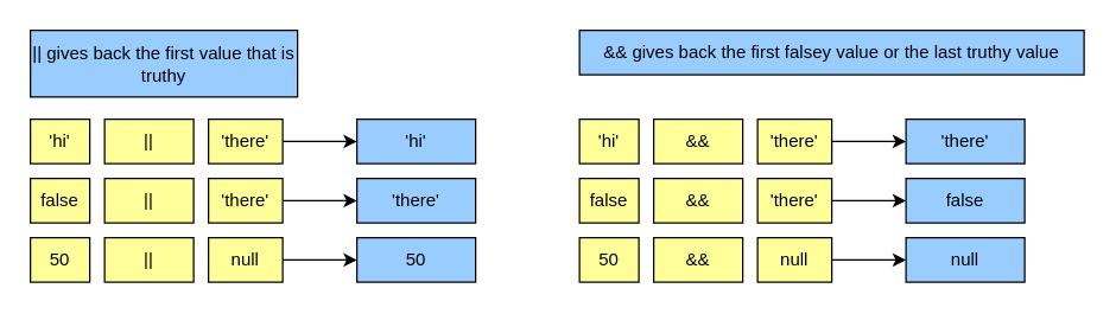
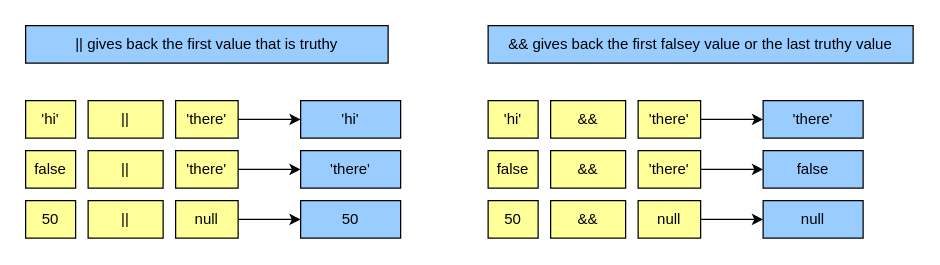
  <mxCell id="0" />
  <mxCell id="1" parent="0" />
- <mxCell id="2" value="&lt;font color=&quot;#000000&quot;&gt;|| gives back the first value that is truthy&lt;/font&gt;" style="rounded=0;whiteSpace=wrap;html=1;fontFamily=Helvetica;fontSize=12;fontColor=#FFFFFF;fillColor=#99CCFF;" parent="1" vertex="1"><mxGeometry x="20" y="20" width="180" height="45" as="geometry" /></mxCell>
+ <mxCell id="2" value="&lt;font color=&quot;#000000&quot;&gt;|| gives back the first value that is truthy&lt;/font&gt;" style="rounded=0;whiteSpace=wrap;html=1;fontFamily=Helvetica;fontSize=12;fontColor=#FFFFFF;fillColor=#99CCFF;" parent="1" vertex="1"><mxGeometry x="20" y="20" width="290" height="30" as="geometry" /></mxCell>
  <mxCell id="3" value="&lt;font color=&quot;#000000&quot;&gt;&amp;amp;&amp;amp; gives back the first falsey value or the last truthy value&lt;/font&gt;" style="rounded=0;whiteSpace=wrap;html=1;fontFamily=Helvetica;fontSize=12;fontColor=#FFFFFF;fillColor=#99CCFF;" parent="1" vertex="1"><mxGeometry x="390" y="20" width="340" height="30" as="geometry" /></mxCell>
  <mxCell id="4" value="&lt;font color=&quot;#000000&quot;&gt;'hi'&lt;/font&gt;" style="rounded=0;whiteSpace=wrap;html=1;fontFamily=Helvetica;fontSize=12;fontColor=#FFFFFF;fillColor=#FFFF99;" parent="1" vertex="1"><mxGeometry x="20" y="80" width="40" height="30" as="geometry" /></mxCell>
  <mxCell id="5" value="&lt;font color=&quot;#000000&quot;&gt;||&lt;/font&gt;" style="rounded=0;whiteSpace=wrap;html=1;fontFamily=Helvetica;fontSize=12;fontColor=#FFFFFF;fillColor=#FFFF99;" parent="1" vertex="1"><mxGeometry x="70" y="80" width="60" height="30" as="geometry" /></mxCell>
  <mxCell id="6" value="" style="edgeStyle=none;html=1;" parent="1" source="7" target="8" edge="1"><mxGeometry relative="1" as="geometry" /></mxCell>
  <mxCell id="7" value="&lt;font color=&quot;#000000&quot;&gt;'there'&lt;/font&gt;" style="rounded=0;whiteSpace=wrap;html=1;fontFamily=Helvetica;fontSize=12;fontColor=#FFFFFF;fillColor=#FFFF99;" parent="1" vertex="1"><mxGeometry x="140" y="80" width="50" height="30" as="geometry" /></mxCell>
  <mxCell id="8" value="&lt;font color=&quot;#000000&quot;&gt;'hi'&lt;/font&gt;" style="rounded=0;whiteSpace=wrap;html=1;fontFamily=Helvetica;fontSize=12;fontColor=#FFFFFF;fillColor=#99CCFF;" parent="1" vertex="1"><mxGeometry x="240" y="80" width="80" height="30" as="geometry" /></mxCell>
  <mxCell id="9" value="&lt;font color=&quot;#000000&quot;&gt;false&lt;/font&gt;" style="rounded=0;whiteSpace=wrap;html=1;fontFamily=Helvetica;fontSize=12;fontColor=#FFFFFF;fillColor=#FFFF99;" parent="1" vertex="1"><mxGeometry x="20" y="120" width="40" height="30" as="geometry" /></mxCell>
  <mxCell id="10" value="&lt;font color=&quot;#000000&quot;&gt;||&lt;/font&gt;" style="rounded=0;whiteSpace=wrap;html=1;fontFamily=Helvetica;fontSize=12;fontColor=#FFFFFF;fillColor=#FFFF99;" parent="1" vertex="1"><mxGeometry x="70" y="120" width="60" height="30" as="geometry" /></mxCell>
  <mxCell id="11" value="" style="edgeStyle=none;html=1;" parent="1" source="12" target="13" edge="1"><mxGeometry relative="1" as="geometry" /></mxCell>
  <mxCell id="12" value="&lt;font color=&quot;#000000&quot;&gt;'there'&lt;/font&gt;" style="rounded=0;whiteSpace=wrap;html=1;fontFamily=Helvetica;fontSize=12;fontColor=#FFFFFF;fillColor=#FFFF99;" parent="1" vertex="1"><mxGeometry x="140" y="120" width="50" height="30" as="geometry" /></mxCell>
  <mxCell id="13" value="&lt;font color=&quot;#000000&quot;&gt;'there'&lt;/font&gt;" style="rounded=0;whiteSpace=wrap;html=1;fontFamily=Helvetica;fontSize=12;fontColor=#FFFFFF;fillColor=#99CCFF;" parent="1" vertex="1"><mxGeometry x="240" y="120" width="80" height="30" as="geometry" /></mxCell>
  <mxCell id="14" value="&lt;font color=&quot;#000000&quot;&gt;50&lt;/font&gt;" style="rounded=0;whiteSpace=wrap;html=1;fontFamily=Helvetica;fontSize=12;fontColor=#FFFFFF;fillColor=#FFFF99;" parent="1" vertex="1"><mxGeometry x="20" y="160" width="40" height="30" as="geometry" /></mxCell>
  <mxCell id="15" value="&lt;font color=&quot;#000000&quot;&gt;||&lt;/font&gt;" style="rounded=0;whiteSpace=wrap;html=1;fontFamily=Helvetica;fontSize=12;fontColor=#FFFFFF;fillColor=#FFFF99;" parent="1" vertex="1"><mxGeometry x="70" y="160" width="60" height="30" as="geometry" /></mxCell>
  <mxCell id="16" value="" style="edgeStyle=none;html=1;" parent="1" source="17" target="18" edge="1"><mxGeometry relative="1" as="geometry" /></mxCell>
  <mxCell id="17" value="&lt;font color=&quot;#000000&quot;&gt;null&lt;/font&gt;" style="rounded=0;whiteSpace=wrap;html=1;fontFamily=Helvetica;fontSize=12;fontColor=#FFFFFF;fillColor=#FFFF99;" parent="1" vertex="1"><mxGeometry x="140" y="160" width="50" height="30" as="geometry" /></mxCell>
  <mxCell id="18" value="&lt;font color=&quot;#000000&quot;&gt;50&lt;/font&gt;" style="rounded=0;whiteSpace=wrap;html=1;fontFamily=Helvetica;fontSize=12;fontColor=#FFFFFF;fillColor=#99CCFF;" parent="1" vertex="1"><mxGeometry x="240" y="160" width="80" height="30" as="geometry" /></mxCell>
  <mxCell id="19" value="&lt;font color=&quot;#000000&quot;&gt;'hi'&lt;/font&gt;" style="rounded=0;whiteSpace=wrap;html=1;fontFamily=Helvetica;fontSize=12;fontColor=#FFFFFF;fillColor=#FFFF99;" parent="1" vertex="1"><mxGeometry x="390" y="80" width="40" height="30" as="geometry" /></mxCell>
  <mxCell id="20" value="&lt;font color=&quot;#000000&quot;&gt;&amp;amp;&amp;amp;&lt;/font&gt;" style="rounded=0;whiteSpace=wrap;html=1;fontFamily=Helvetica;fontSize=12;fontColor=#FFFFFF;fillColor=#FFFF99;" parent="1" vertex="1"><mxGeometry x="440" y="80" width="60" height="30" as="geometry" /></mxCell>
  <mxCell id="21" value="" style="edgeStyle=none;html=1;" parent="1" source="22" target="23" edge="1"><mxGeometry relative="1" as="geometry" /></mxCell>
  <mxCell id="22" value="&lt;font color=&quot;#000000&quot;&gt;'there'&lt;/font&gt;" style="rounded=0;whiteSpace=wrap;html=1;fontFamily=Helvetica;fontSize=12;fontColor=#FFFFFF;fillColor=#FFFF99;" parent="1" vertex="1"><mxGeometry x="510" y="80" width="50" height="30" as="geometry" /></mxCell>
  <mxCell id="23" value="&lt;font color=&quot;#000000&quot;&gt;'there'&lt;/font&gt;" style="rounded=0;whiteSpace=wrap;html=1;fontFamily=Helvetica;fontSize=12;fontColor=#FFFFFF;fillColor=#99CCFF;" parent="1" vertex="1"><mxGeometry x="610" y="80" width="80" height="30" as="geometry" /></mxCell>
  <mxCell id="24" value="&lt;font color=&quot;#000000&quot;&gt;false&lt;/font&gt;" style="rounded=0;whiteSpace=wrap;html=1;fontFamily=Helvetica;fontSize=12;fontColor=#FFFFFF;fillColor=#FFFF99;" parent="1" vertex="1"><mxGeometry x="390" y="120" width="40" height="30" as="geometry" /></mxCell>
  <mxCell id="25" value="&lt;font color=&quot;#000000&quot;&gt;&amp;amp;&amp;amp;&lt;/font&gt;" style="rounded=0;whiteSpace=wrap;html=1;fontFamily=Helvetica;fontSize=12;fontColor=#FFFFFF;fillColor=#FFFF99;" parent="1" vertex="1"><mxGeometry x="440" y="120" width="60" height="30" as="geometry" /></mxCell>
  <mxCell id="26" value="" style="edgeStyle=none;html=1;" parent="1" source="27" target="28" edge="1"><mxGeometry relative="1" as="geometry" /></mxCell>
  <mxCell id="27" value="&lt;font color=&quot;#000000&quot;&gt;'there'&lt;/font&gt;" style="rounded=0;whiteSpace=wrap;html=1;fontFamily=Helvetica;fontSize=12;fontColor=#FFFFFF;fillColor=#FFFF99;" parent="1" vertex="1"><mxGeometry x="510" y="120" width="50" height="30" as="geometry" /></mxCell>
  <mxCell id="28" value="&lt;font color=&quot;#000000&quot;&gt;false&lt;/font&gt;" style="rounded=0;whiteSpace=wrap;html=1;fontFamily=Helvetica;fontSize=12;fontColor=#FFFFFF;fillColor=#99CCFF;" parent="1" vertex="1"><mxGeometry x="610" y="120" width="80" height="30" as="geometry" /></mxCell>
  <mxCell id="29" value="&lt;font color=&quot;#000000&quot;&gt;50&lt;/font&gt;" style="rounded=0;whiteSpace=wrap;html=1;fontFamily=Helvetica;fontSize=12;fontColor=#FFFFFF;fillColor=#FFFF99;" parent="1" vertex="1"><mxGeometry x="390" y="160" width="40" height="30" as="geometry" /></mxCell>
  <mxCell id="30" value="&lt;font color=&quot;#000000&quot;&gt;&amp;amp;&amp;amp;&lt;/font&gt;" style="rounded=0;whiteSpace=wrap;html=1;fontFamily=Helvetica;fontSize=12;fontColor=#FFFFFF;fillColor=#FFFF99;" parent="1" vertex="1"><mxGeometry x="440" y="160" width="60" height="30" as="geometry" /></mxCell>
  <mxCell id="31" value="" style="edgeStyle=none;html=1;" parent="1" source="32" target="33" edge="1"><mxGeometry relative="1" as="geometry" /></mxCell>
  <mxCell id="32" value="&lt;font color=&quot;#000000&quot;&gt;null&lt;/font&gt;" style="rounded=0;whiteSpace=wrap;html=1;fontFamily=Helvetica;fontSize=12;fontColor=#FFFFFF;fillColor=#FFFF99;" parent="1" vertex="1"><mxGeometry x="510" y="160" width="50" height="30" as="geometry" /></mxCell>
  <mxCell id="33" value="&lt;font color=&quot;#000000&quot;&gt;null&lt;/font&gt;" style="rounded=0;whiteSpace=wrap;html=1;fontFamily=Helvetica;fontSize=12;fontColor=#FFFFFF;fillColor=#99CCFF;" parent="1" vertex="1"><mxGeometry x="610" y="160" width="80" height="30" as="geometry" /></mxCell>
